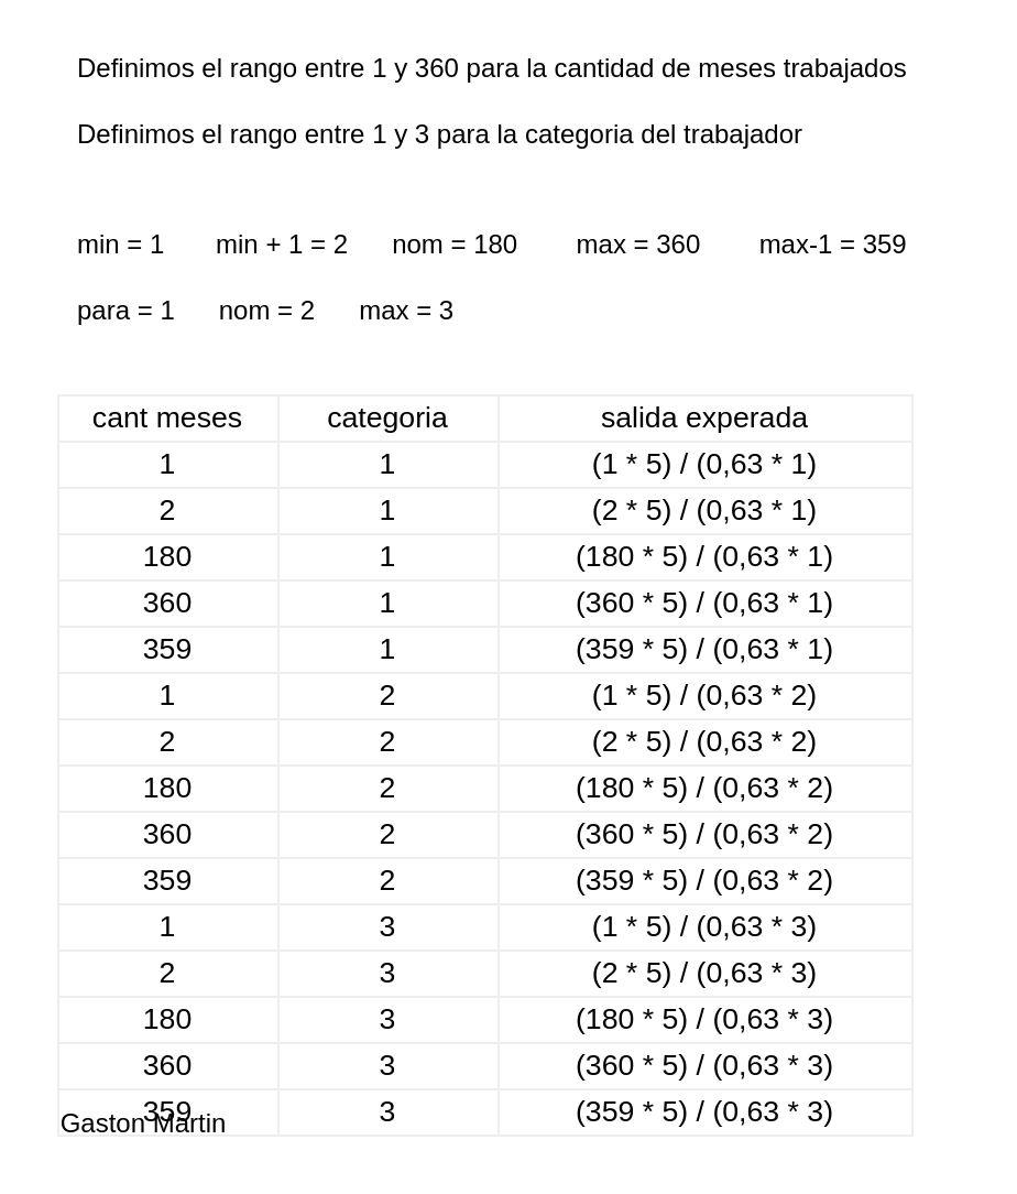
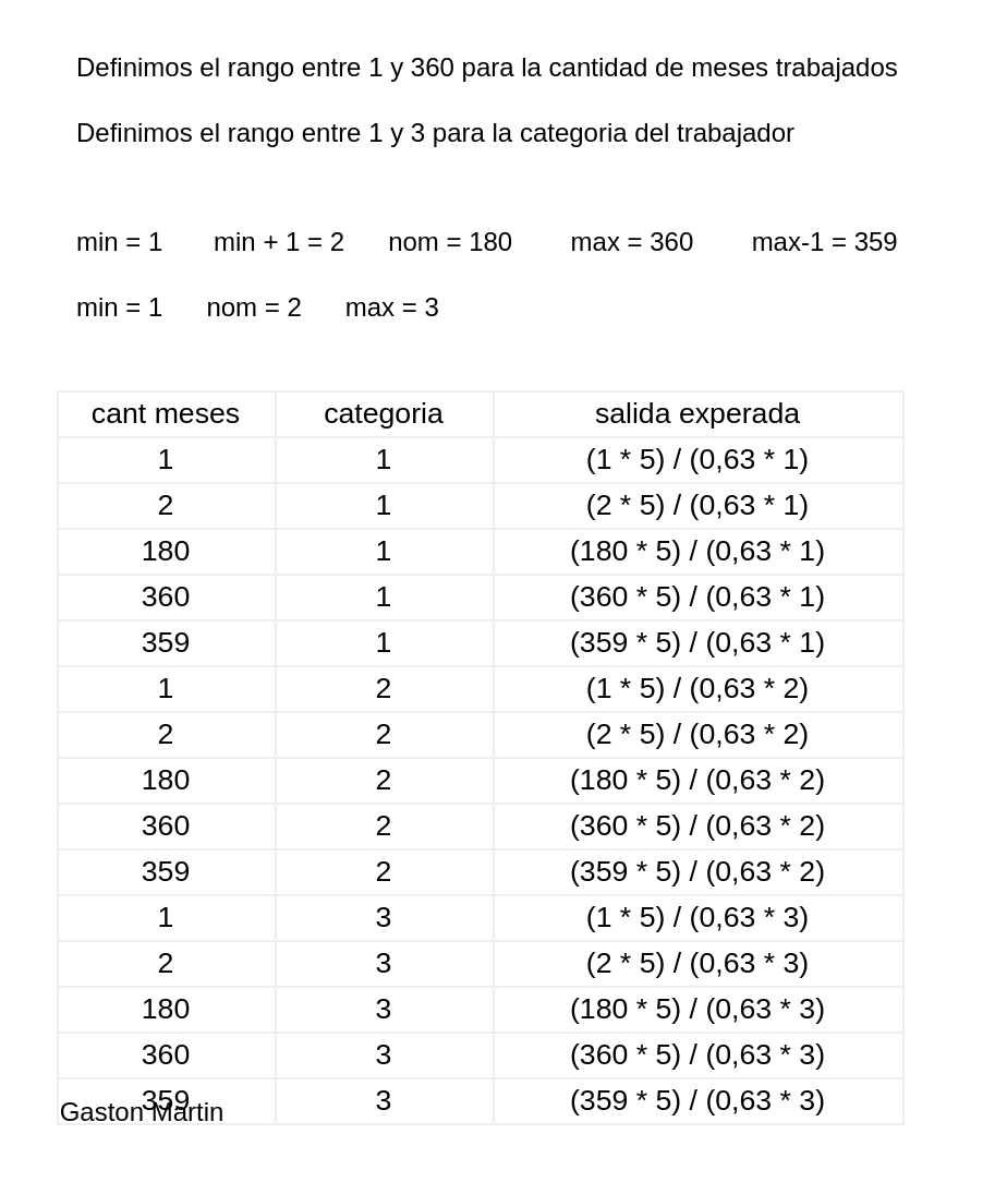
  <mxCell id="0" />
  <mxCell id="1" parent="0" />
  <mxCell id="2" value="&lt;br&gt;Definimos el rango entre 1 y 360 para la cantidad de meses trabajados" style="text;html=1;strokeColor=none;fillColor=none;spacing=5;spacingTop=-20;whiteSpace=wrap;overflow=hidden;rounded=0;" vertex="1" parent="1"><mxGeometry x="30" y="20" width="410" height="20" as="geometry" /></mxCell>
  <mxCell id="3" value="&lt;br&gt;Definimos el rango entre 1 y 3 para la categoria del trabajador" style="text;html=1;strokeColor=none;fillColor=none;spacing=5;spacingTop=-20;whiteSpace=wrap;overflow=hidden;rounded=0;" vertex="1" parent="1"><mxGeometry x="30" y="50" width="410" height="20" as="geometry" /></mxCell>
  <mxCell id="4" value="&lt;br&gt;min = 1&amp;nbsp; &amp;nbsp; &amp;nbsp; &amp;nbsp;min + 1 = 2&amp;nbsp; &amp;nbsp; &amp;nbsp; nom = 180&amp;nbsp; &amp;nbsp; &amp;nbsp; &amp;nbsp; max = 360&amp;nbsp; &amp;nbsp; &amp;nbsp; &amp;nbsp; max-1 = 359" style="text;html=1;strokeColor=none;fillColor=none;spacing=5;spacingTop=-20;whiteSpace=wrap;overflow=hidden;rounded=0;" vertex="1" parent="1"><mxGeometry x="30" y="100" width="410" height="20" as="geometry" /></mxCell>
  <mxCell id="5" value="&lt;br&gt;" style="text;html=1;strokeColor=none;fillColor=none;spacing=5;spacingTop=-20;whiteSpace=wrap;overflow=hidden;rounded=0;" vertex="1" parent="1"><mxGeometry x="20" y="140" width="410" height="20" as="geometry" /></mxCell>
- <mxCell id="6" value="&lt;br&gt;para = 1&amp;nbsp; &amp;nbsp; &amp;nbsp; nom = 2&amp;nbsp; &amp;nbsp; &amp;nbsp; max = 3" style="text;html=1;strokeColor=none;fillColor=none;spacing=5;spacingTop=-20;whiteSpace=wrap;overflow=hidden;rounded=0;" vertex="1" parent="1"><mxGeometry x="30" y="130" width="190" height="20" as="geometry" /></mxCell>
+ <mxCell id="6" value="&lt;br&gt;min = 1&amp;nbsp; &amp;nbsp; &amp;nbsp; nom = 2&amp;nbsp; &amp;nbsp; &amp;nbsp; max = 3" style="text;html=1;strokeColor=none;fillColor=none;spacing=5;spacingTop=-20;whiteSpace=wrap;overflow=hidden;rounded=0;" vertex="1" parent="1"><mxGeometry x="30" y="130" width="190" height="20" as="geometry" /></mxCell>
  <mxCell id="7" value="&lt;br&gt;&lt;br&gt;&lt;table cellspacing=&quot;0&quot; cellpadding=&quot;0&quot; dir=&quot;ltr&quot; border=&quot;1&quot; style=&quot;table-layout: fixed ; font-size: 10pt ; font-family: &amp;#34;arial&amp;#34; ; width: 0px ; border-collapse: collapse ; border: none&quot;&gt;&lt;colgroup&gt;&lt;col width=&quot;100&quot;&gt;&lt;col width=&quot;100&quot;&gt;&lt;col width=&quot;188&quot;&gt;&lt;/colgroup&gt;&lt;tbody&gt;&lt;tr style=&quot;height: 21px&quot;&gt;&lt;td style=&quot;overflow: hidden ; padding: 2px 3px 2px 3px ; vertical-align: bottom ; text-align: center&quot;&gt;cant meses&lt;/td&gt;&lt;td style=&quot;overflow: hidden ; padding: 2px 3px 2px 3px ; vertical-align: bottom ; text-align: center&quot;&gt;categoria&lt;/td&gt;&lt;td style=&quot;overflow: hidden ; padding: 2px 3px 2px 3px ; vertical-align: bottom ; text-align: center&quot;&gt;salida experada&lt;/td&gt;&lt;/tr&gt;&lt;tr style=&quot;height: 21px&quot;&gt;&lt;td style=&quot;overflow: hidden ; padding: 2px 3px 2px 3px ; vertical-align: bottom ; text-align: center&quot;&gt;1&lt;/td&gt;&lt;td style=&quot;overflow: hidden ; padding: 2px 3px 2px 3px ; vertical-align: bottom ; text-align: center&quot;&gt;1&lt;/td&gt;&lt;td style=&quot;overflow: hidden ; padding: 2px 3px 2px 3px ; vertical-align: bottom ; text-align: center&quot;&gt;(1 * 5) / (0,63 * 1)&lt;/td&gt;&lt;/tr&gt;&lt;tr style=&quot;height: 21px&quot;&gt;&lt;td style=&quot;overflow: hidden ; padding: 2px 3px 2px 3px ; vertical-align: bottom ; text-align: center&quot;&gt;2&lt;/td&gt;&lt;td style=&quot;overflow: hidden ; padding: 2px 3px 2px 3px ; vertical-align: bottom ; text-align: center&quot;&gt;1&lt;/td&gt;&lt;td style=&quot;overflow: hidden ; padding: 2px 3px ; vertical-align: bottom ; color: rgb(0 , 0 , 0) ; text-align: center ; background-color: rgb(255 , 255 , 255)&quot;&gt;(2 * 5) / (0,63 * 1)&lt;/td&gt;&lt;/tr&gt;&lt;tr style=&quot;height: 21px&quot;&gt;&lt;td style=&quot;overflow: hidden ; padding: 2px 3px 2px 3px ; vertical-align: bottom ; text-align: center&quot;&gt;180&lt;/td&gt;&lt;td style=&quot;overflow: hidden ; padding: 2px 3px 2px 3px ; vertical-align: bottom ; text-align: center&quot;&gt;1&lt;/td&gt;&lt;td style=&quot;overflow: hidden ; padding: 2px 3px 2px 3px ; vertical-align: bottom ; background-color: #ffffff ; color: #000000 ; text-align: center&quot;&gt;(180 * 5) / (0,63 * 1)&lt;/td&gt;&lt;/tr&gt;&lt;tr style=&quot;height: 21px&quot;&gt;&lt;td style=&quot;overflow: hidden ; padding: 2px 3px 2px 3px ; vertical-align: bottom ; text-align: center&quot;&gt;360&lt;/td&gt;&lt;td style=&quot;overflow: hidden ; padding: 2px 3px 2px 3px ; vertical-align: bottom ; text-align: center&quot;&gt;1&lt;/td&gt;&lt;td style=&quot;overflow: hidden ; padding: 2px 3px 2px 3px ; vertical-align: bottom ; background-color: #ffffff ; color: #000000 ; text-align: center&quot;&gt;(360 * 5) / (0,63 * 1)&lt;/td&gt;&lt;/tr&gt;&lt;tr style=&quot;height: 21px&quot;&gt;&lt;td style=&quot;overflow: hidden ; padding: 2px 3px 2px 3px ; vertical-align: bottom ; text-align: center&quot;&gt;359&lt;/td&gt;&lt;td style=&quot;overflow: hidden ; padding: 2px 3px 2px 3px ; vertical-align: bottom ; text-align: center&quot;&gt;1&lt;/td&gt;&lt;td style=&quot;overflow: hidden ; padding: 2px 3px 2px 3px ; vertical-align: bottom ; background-color: #ffffff ; color: #000000 ; text-align: center&quot;&gt;(359 * 5) / (0,63 * 1)&lt;/td&gt;&lt;/tr&gt;&lt;tr style=&quot;height: 21px&quot;&gt;&lt;td style=&quot;overflow: hidden ; padding: 2px 3px 2px 3px ; vertical-align: bottom ; text-align: center&quot;&gt;1&lt;/td&gt;&lt;td style=&quot;overflow: hidden ; padding: 2px 3px 2px 3px ; vertical-align: bottom ; text-align: center&quot;&gt;2&lt;/td&gt;&lt;td style=&quot;overflow: hidden ; padding: 2px 3px 2px 3px ; vertical-align: bottom ; background-color: #ffffff ; color: #000000 ; text-align: center&quot;&gt;(1 * 5) / (0,63 * 2)&lt;/td&gt;&lt;/tr&gt;&lt;tr style=&quot;height: 21px&quot;&gt;&lt;td style=&quot;overflow: hidden ; padding: 2px 3px 2px 3px ; vertical-align: bottom ; text-align: center&quot;&gt;2&lt;/td&gt;&lt;td style=&quot;overflow: hidden ; padding: 2px 3px 2px 3px ; vertical-align: bottom ; text-align: center&quot;&gt;2&lt;/td&gt;&lt;td style=&quot;overflow: hidden ; padding: 2px 3px 2px 3px ; vertical-align: bottom ; background-color: #ffffff ; color: #000000 ; text-align: center&quot;&gt;(2 * 5) / (0,63 * 2)&lt;/td&gt;&lt;/tr&gt;&lt;tr style=&quot;height: 21px&quot;&gt;&lt;td style=&quot;overflow: hidden ; padding: 2px 3px 2px 3px ; vertical-align: bottom ; text-align: center&quot;&gt;180&lt;/td&gt;&lt;td style=&quot;overflow: hidden ; padding: 2px 3px 2px 3px ; vertical-align: bottom ; text-align: center&quot;&gt;2&lt;/td&gt;&lt;td style=&quot;overflow: hidden ; padding: 2px 3px 2px 3px ; vertical-align: bottom ; background-color: #ffffff ; color: #000000 ; text-align: center&quot;&gt;(180 * 5) / (0,63 * 2)&lt;/td&gt;&lt;/tr&gt;&lt;tr style=&quot;height: 21px&quot;&gt;&lt;td style=&quot;overflow: hidden ; padding: 2px 3px 2px 3px ; vertical-align: bottom ; text-align: center&quot;&gt;360&lt;/td&gt;&lt;td style=&quot;overflow: hidden ; padding: 2px 3px 2px 3px ; vertical-align: bottom ; text-align: center&quot;&gt;2&lt;/td&gt;&lt;td style=&quot;overflow: hidden ; padding: 2px 3px 2px 3px ; vertical-align: bottom ; background-color: #ffffff ; color: #000000 ; text-align: center&quot;&gt;(360 * 5) / (0,63 * 2)&lt;/td&gt;&lt;/tr&gt;&lt;tr style=&quot;height: 21px&quot;&gt;&lt;td style=&quot;overflow: hidden ; padding: 2px 3px 2px 3px ; vertical-align: bottom ; text-align: center&quot;&gt;359&lt;/td&gt;&lt;td style=&quot;overflow: hidden ; padding: 2px 3px 2px 3px ; vertical-align: bottom ; text-align: center&quot;&gt;2&lt;/td&gt;&lt;td style=&quot;overflow: hidden ; padding: 2px 3px 2px 3px ; vertical-align: bottom ; text-align: center&quot;&gt;(359 * 5) / (0,63 * 2)&lt;/td&gt;&lt;/tr&gt;&lt;tr style=&quot;height: 21px&quot;&gt;&lt;td style=&quot;overflow: hidden ; padding: 2px 3px 2px 3px ; vertical-align: bottom ; text-align: center&quot;&gt;1&lt;/td&gt;&lt;td style=&quot;overflow: hidden ; padding: 2px 3px 2px 3px ; vertical-align: bottom ; text-align: center&quot;&gt;3&lt;/td&gt;&lt;td style=&quot;overflow: hidden ; padding: 2px 3px 2px 3px ; vertical-align: bottom ; background-color: #ffffff ; color: #000000 ; text-align: center&quot;&gt;(1 * 5) / (0,63 * 3)&lt;/td&gt;&lt;/tr&gt;&lt;tr style=&quot;height: 21px&quot;&gt;&lt;td style=&quot;overflow: hidden ; padding: 2px 3px 2px 3px ; vertical-align: bottom ; text-align: center&quot;&gt;2&lt;/td&gt;&lt;td style=&quot;overflow: hidden ; padding: 2px 3px 2px 3px ; vertical-align: bottom ; text-align: center&quot;&gt;3&lt;/td&gt;&lt;td style=&quot;overflow: hidden ; padding: 2px 3px 2px 3px ; vertical-align: bottom ; background-color: #ffffff ; color: #000000 ; text-align: center&quot;&gt;(2 * 5) / (0,63 * 3)&lt;/td&gt;&lt;/tr&gt;&lt;tr style=&quot;height: 21px&quot;&gt;&lt;td style=&quot;overflow: hidden ; padding: 2px 3px 2px 3px ; vertical-align: bottom ; text-align: center&quot;&gt;180&lt;/td&gt;&lt;td style=&quot;overflow: hidden ; padding: 2px 3px 2px 3px ; vertical-align: bottom ; text-align: center&quot;&gt;3&lt;/td&gt;&lt;td style=&quot;overflow: hidden ; padding: 2px 3px 2px 3px ; vertical-align: bottom ; background-color: #ffffff ; color: #000000 ; text-align: center&quot;&gt;(180 * 5) / (0,63 * 3)&lt;/td&gt;&lt;/tr&gt;&lt;tr style=&quot;height: 21px&quot;&gt;&lt;td style=&quot;overflow: hidden ; padding: 2px 3px 2px 3px ; vertical-align: bottom ; text-align: center&quot;&gt;360&lt;/td&gt;&lt;td style=&quot;overflow: hidden ; padding: 2px 3px 2px 3px ; vertical-align: bottom ; text-align: center&quot;&gt;3&lt;/td&gt;&lt;td style=&quot;overflow: hidden ; padding: 2px 3px 2px 3px ; vertical-align: bottom ; text-align: center&quot;&gt;(360 * 5) / (0,63 * 3)&lt;/td&gt;&lt;/tr&gt;&lt;tr style=&quot;height: 21px&quot;&gt;&lt;td style=&quot;overflow: hidden ; padding: 2px 3px 2px 3px ; vertical-align: bottom ; text-align: center&quot;&gt;359&lt;/td&gt;&lt;td style=&quot;overflow: hidden ; padding: 2px 3px 2px 3px ; vertical-align: bottom ; text-align: center&quot;&gt;3&lt;/td&gt;&lt;td style=&quot;overflow: hidden ; padding: 2px 3px 2px 3px ; vertical-align: bottom ; text-align: center&quot;&gt;(359 * 5) / (0,63 * 3)&lt;/td&gt;&lt;/tr&gt;&lt;/tbody&gt;&lt;/table&gt;&lt;br&gt;" style="text;html=1;strokeColor=none;fillColor=none;align=center;verticalAlign=middle;whiteSpace=wrap;rounded=0;" vertex="1" parent="1"><mxGeometry x="200" y="330" width="40" height="20" as="geometry" /></mxCell>
  <mxCell id="8" value="Gaston Martin" style="text;html=1;strokeColor=none;fillColor=none;align=center;verticalAlign=middle;whiteSpace=wrap;rounded=0;" vertex="1" parent="1"><mxGeometry x="20" y="500" width="90" height="20" as="geometry" /></mxCell>
